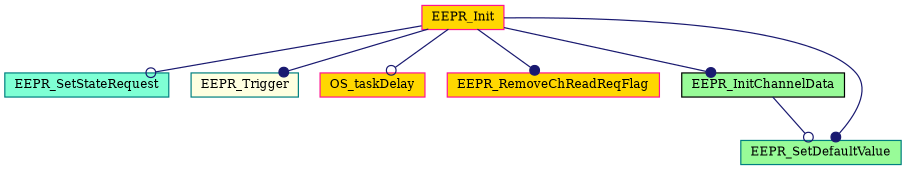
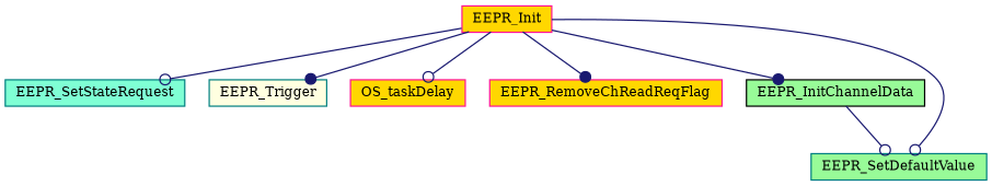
  digraph {
    fontname="DejaVu Serif"
    rankdir=TB
    node [color=deeppink fillcolor=gold fontname="DejaVu Serif" fontsize=10 shape=record style=filled]
    edge [arrowhead=odot color=midnightblue fontname="DejaVu Serif" fontsize=10 labelfontname=Helvetica labelfontsize=10 style=solid]
    n1 [fontcolor=black height=0.2 label=EEPR_Init width=0.4]
    n2 [color=teal fillcolor=aquamarine height=0.2 label=EEPR_SetStateRequest width=0.4]
    n3 [color=teal fillcolor=lightyellow height=0.2 label=EEPR_Trigger width=0.4]
    n4 [height=0.2 label=OS_taskDelay width=0.4]
    n5 [height=0.2 label=EEPR_RemoveChReadReqFlag width=0.4]
    n6 [color=black fillcolor=palegreen height=0.2 label=EEPR_InitChannelData width=0.4]
    n7 [color=teal fillcolor=palegreen height=0.2 label=EEPR_SetDefaultValue width=0.4]
    n1 -> n2
    n1 -> n3 [arrowhead=dot]
    n1 -> n4
    n1 -> n5 [arrowhead=dot]
    n1 -> n6 [arrowhead=dot]
-   n1 -> n7 [arrowhead=dot]
+   n1 -> n7
    n6 -> n7
  }
